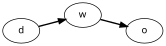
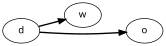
  digraph {
    rankdir=LR
    node [fontname=Courrier]
    edge [style=bold]
    n1 [label=d]
    n2 [label=w]
    n3 [label=o]
    n1 -> n2
-   n2 -> n3
+   n1 -> n3
  }
